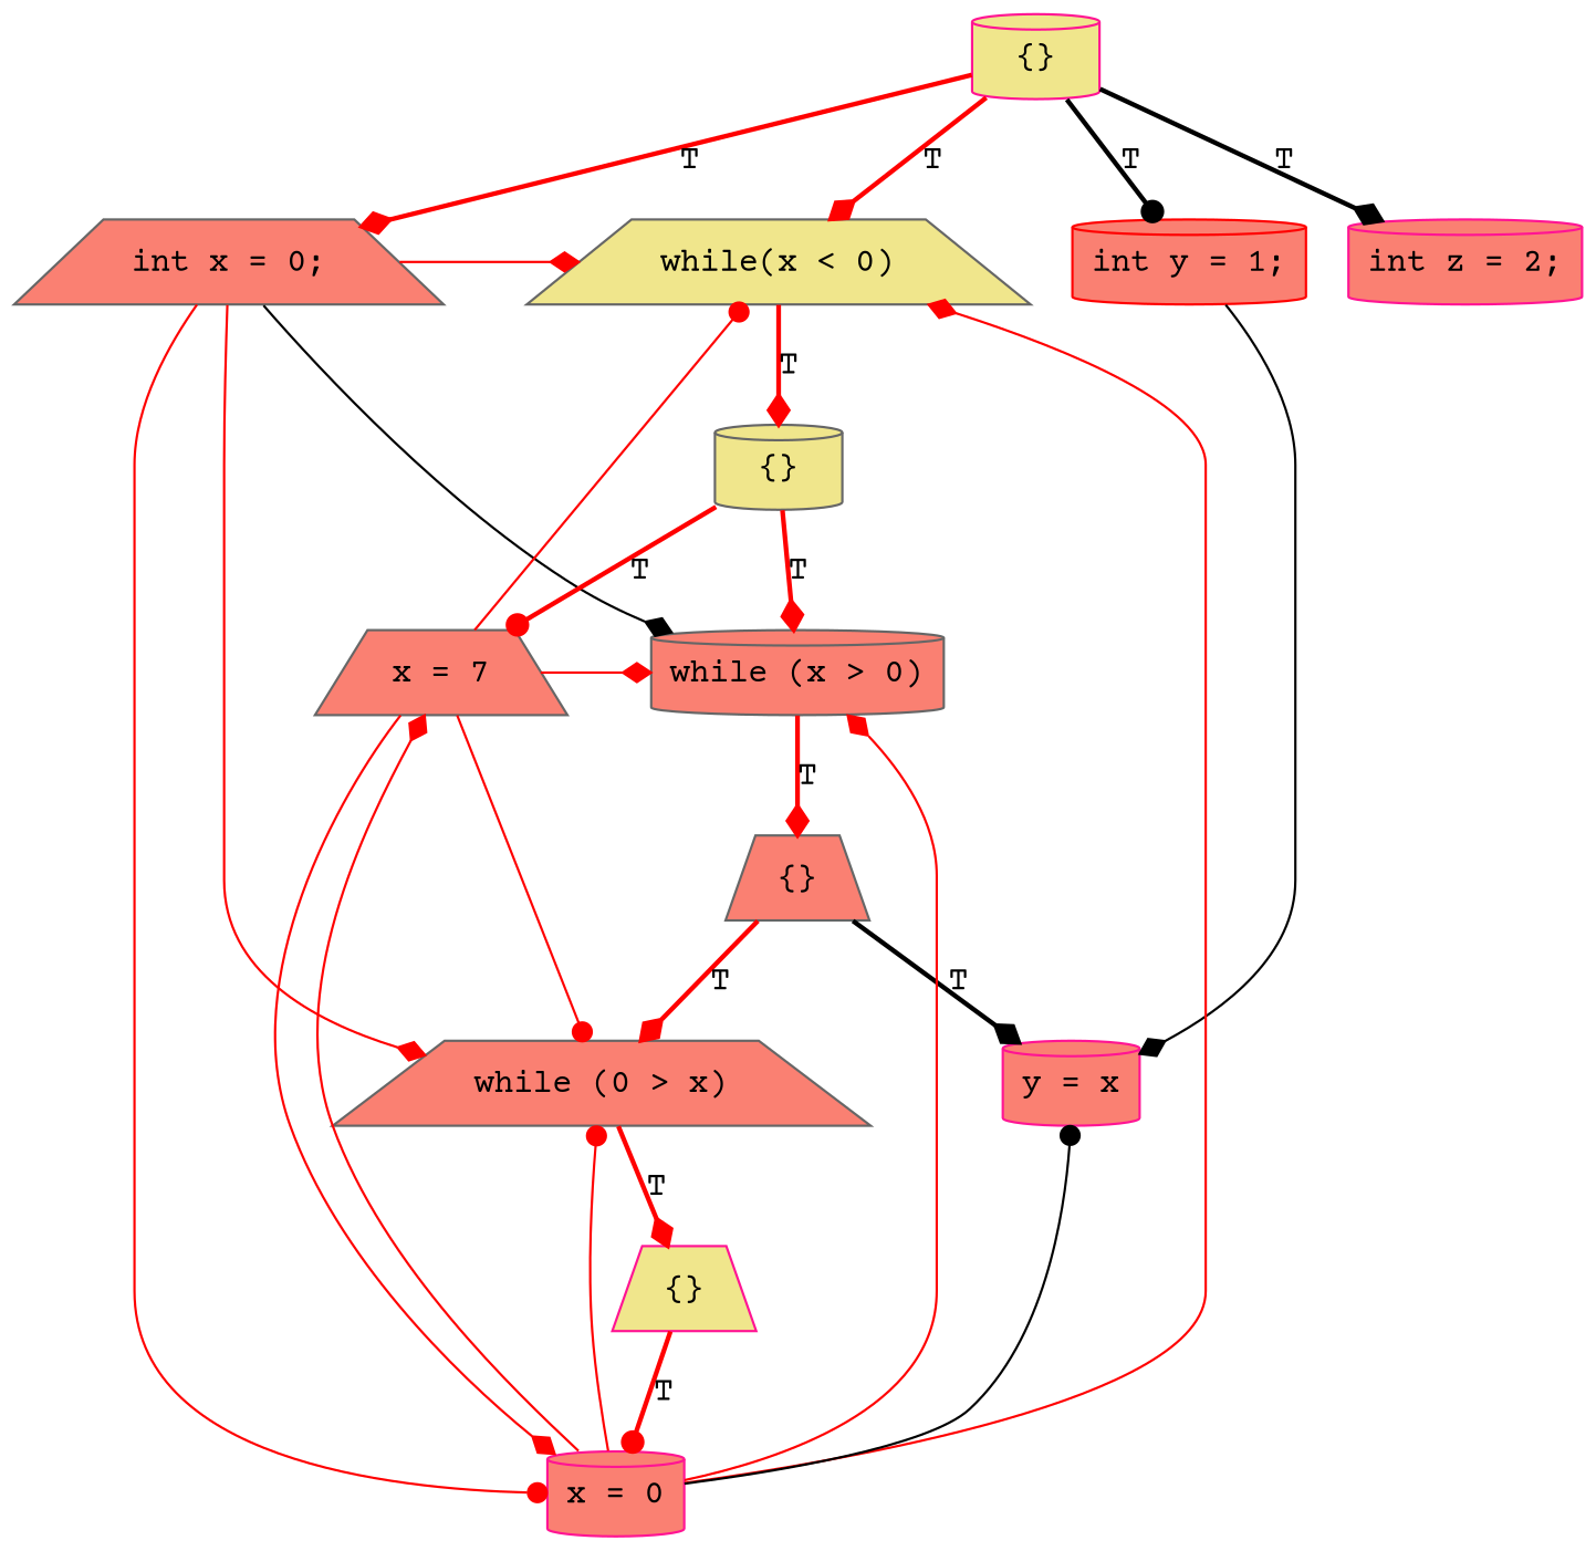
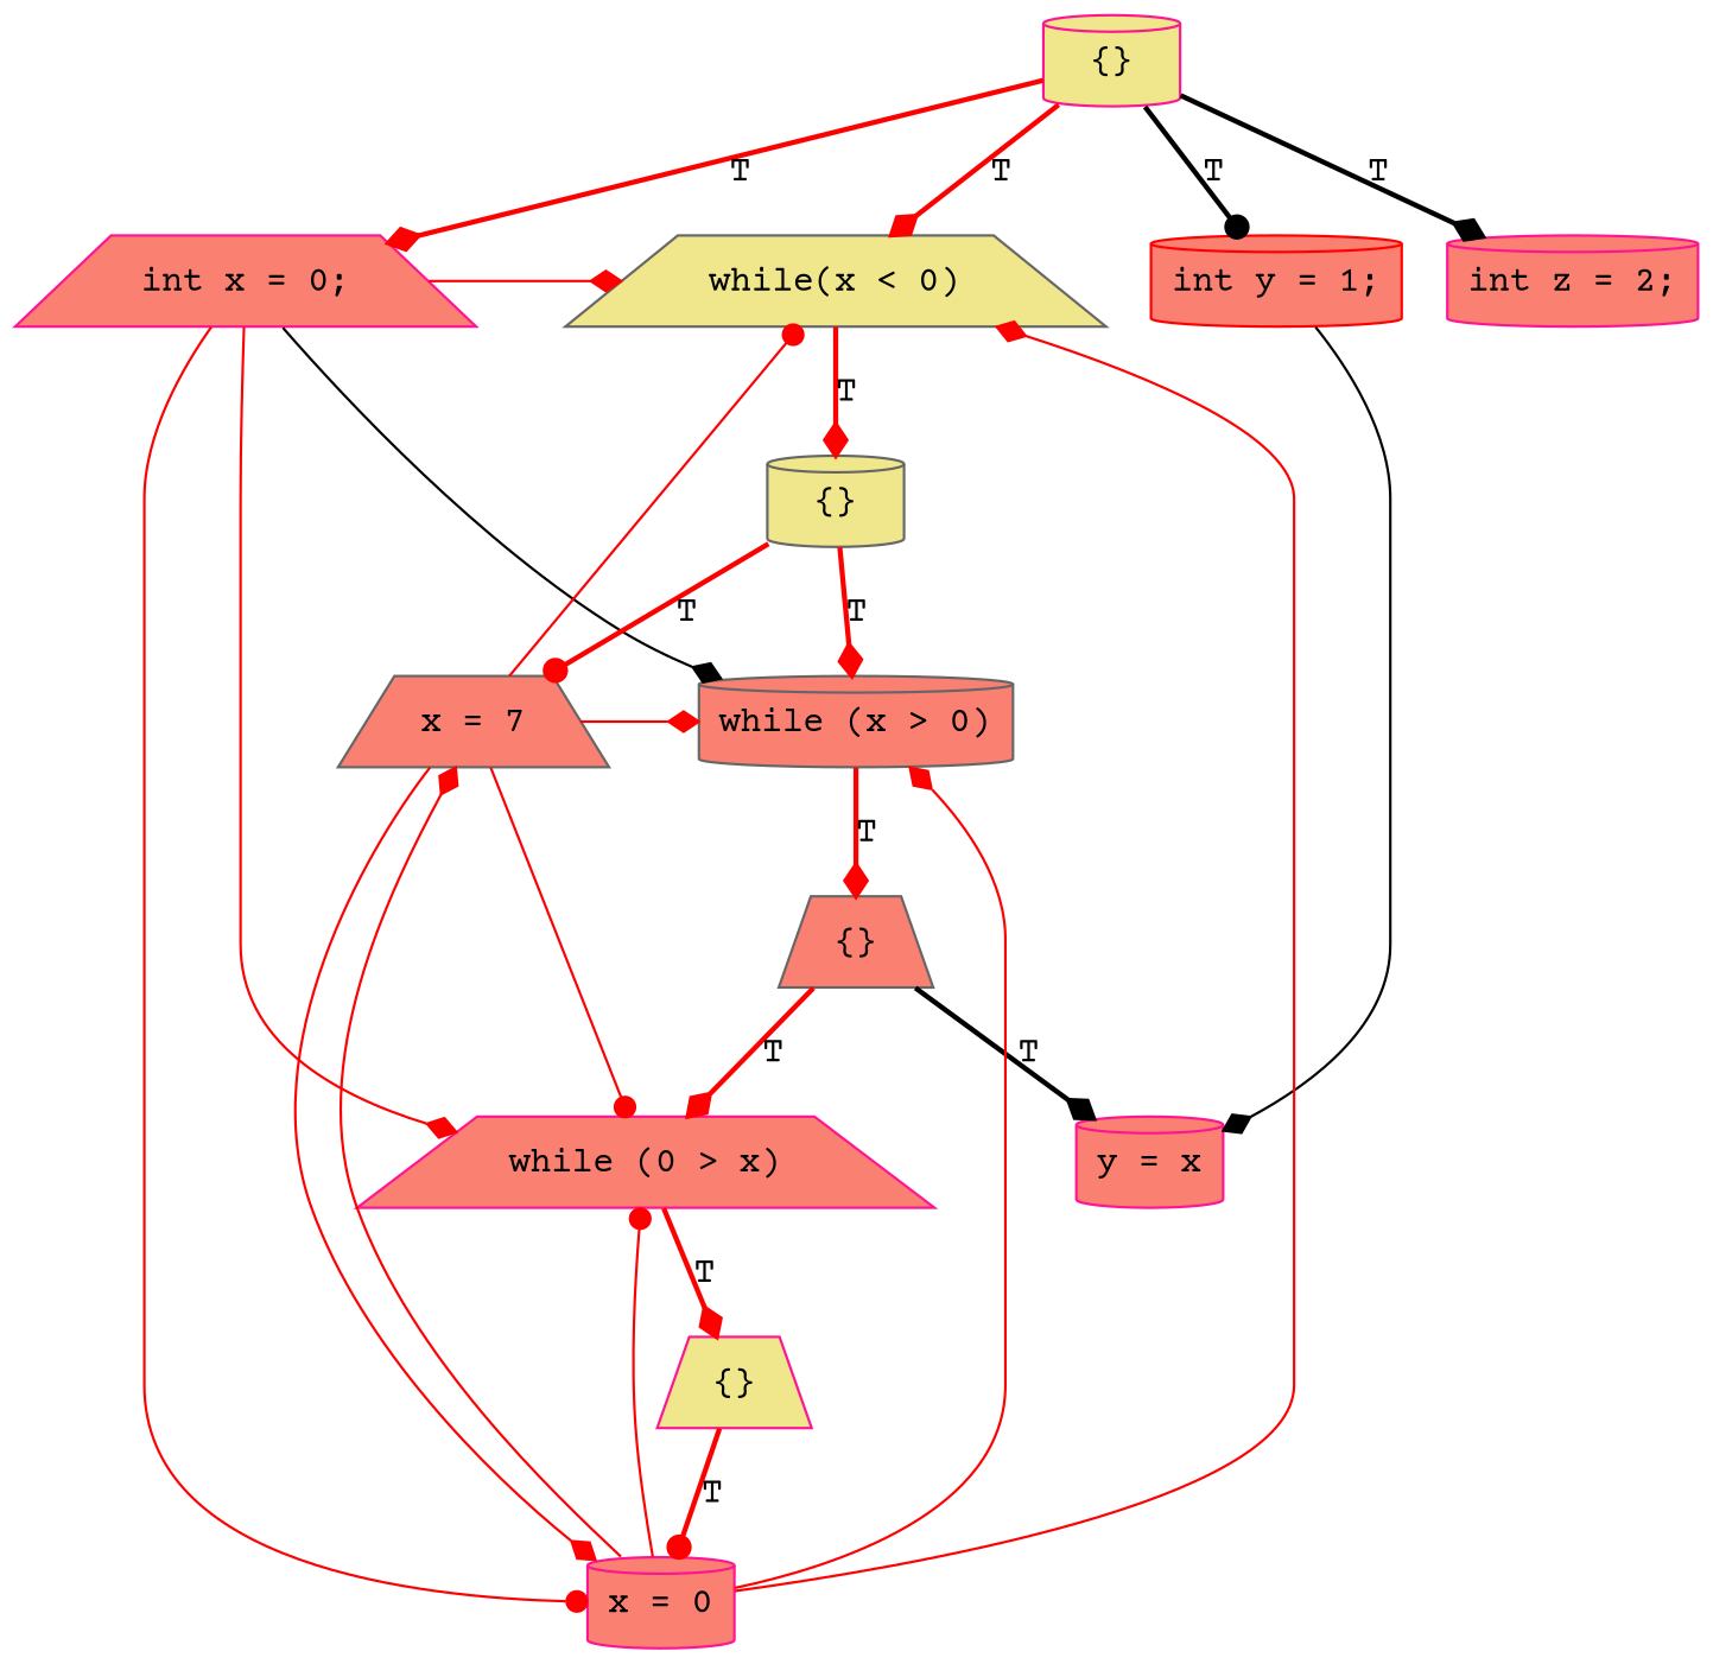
  digraph {
    fontname="Courier Prime"
    rankdir=TD
    node [color=deeppink fillcolor=salmon fontname="Courier Prime" shape=cylinder style=filled]
    edge [arrowhead=diamond color=red fontname="Courier Prime"]
-   n1 [color=gray40 label="int x = 0;" shape=trapezium]
+   n1 [label="int x = 0;" shape=trapezium]
    n2 [color=gray40 fillcolor=khaki label="while(x < 0)" shape=trapezium]
    n3 [color=red label="int y = 1;"]
    n4 [label="int z = 2;"]
    n5 [color=gray40 fillcolor=khaki label="{}"]
    n6 [color=gray40 label="while (x > 0)"]
    n7 [color=gray40 label="x = 7" shape=trapezium]
    n8 [color=gray40 label="{}" shape=trapezium]
-   n9 [color=gray40 label="while (0 > x)" shape=trapezium]
+   n9 [label="while (0 > x)" shape=trapezium]
    n10 [label="y = x"]
    n11 [fillcolor=khaki label="{}" shape=trapezium]
    n12 [label="x = 0"]
    n13 [fillcolor=khaki label="{}"]
    subgraph sub_1 {
      rank=same
      n1
      n2
      n3
      n4
    }
    subgraph sub_2 {
      rank=same
      n5
    }
    subgraph sub_3 {
      rank=same
      n6
      n7
    }
    subgraph sub_4 {
      rank=same
      n8
    }
    subgraph sub_5 {
      rank=same
      n9
      n10
    }
    subgraph sub_6 {
      rank=same
      n11
    }
    subgraph sub_7 {
      rank=same
      n12
    }
    n1 -> n2
    n1 -> n6 [color=black]
    n1 -> n9
    n1 -> n12 [arrowhead=dot]
    n2 -> n5 [label=T style=bold]
    n3 -> n10 [color=""]
    n5 -> n6 [label=T style=bold]
    n5 -> n7 [arrowhead=dot label=T style=bold]
    n6 -> n8 [label=T style=bold]
    n7 -> n2 [arrowhead=dot]
    n7 -> n6
    n7 -> n9 [arrowhead=dot]
    n7 -> n12
    n8 -> n9 [label=T style=bold]
    n8 -> n10 [label=T style=bold color=""]
    n9 -> n11 [label=T style=bold]
    n11 -> n12 [arrowhead=dot label=T style=bold]
    n12 -> n2
    n12 -> n6
    n12 -> n7
    n12 -> n9 [arrowhead=dot]
-   n12 -> n10 [arrowhead=dot color=""]
    n13 -> n1 [label=T style=bold]
    n13 -> n2 [label=T style=bold]
    n13 -> n3 [arrowhead=dot label=T style=bold color=""]
    n13 -> n4 [label=T style=bold color=""]
  }
